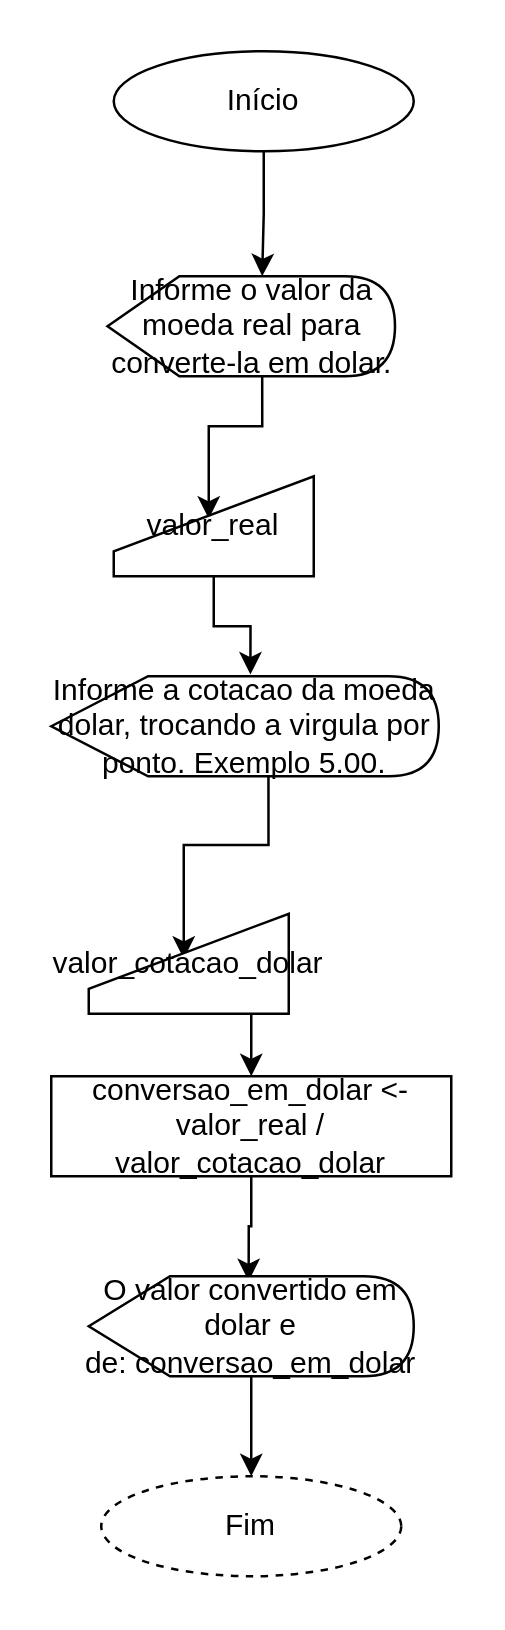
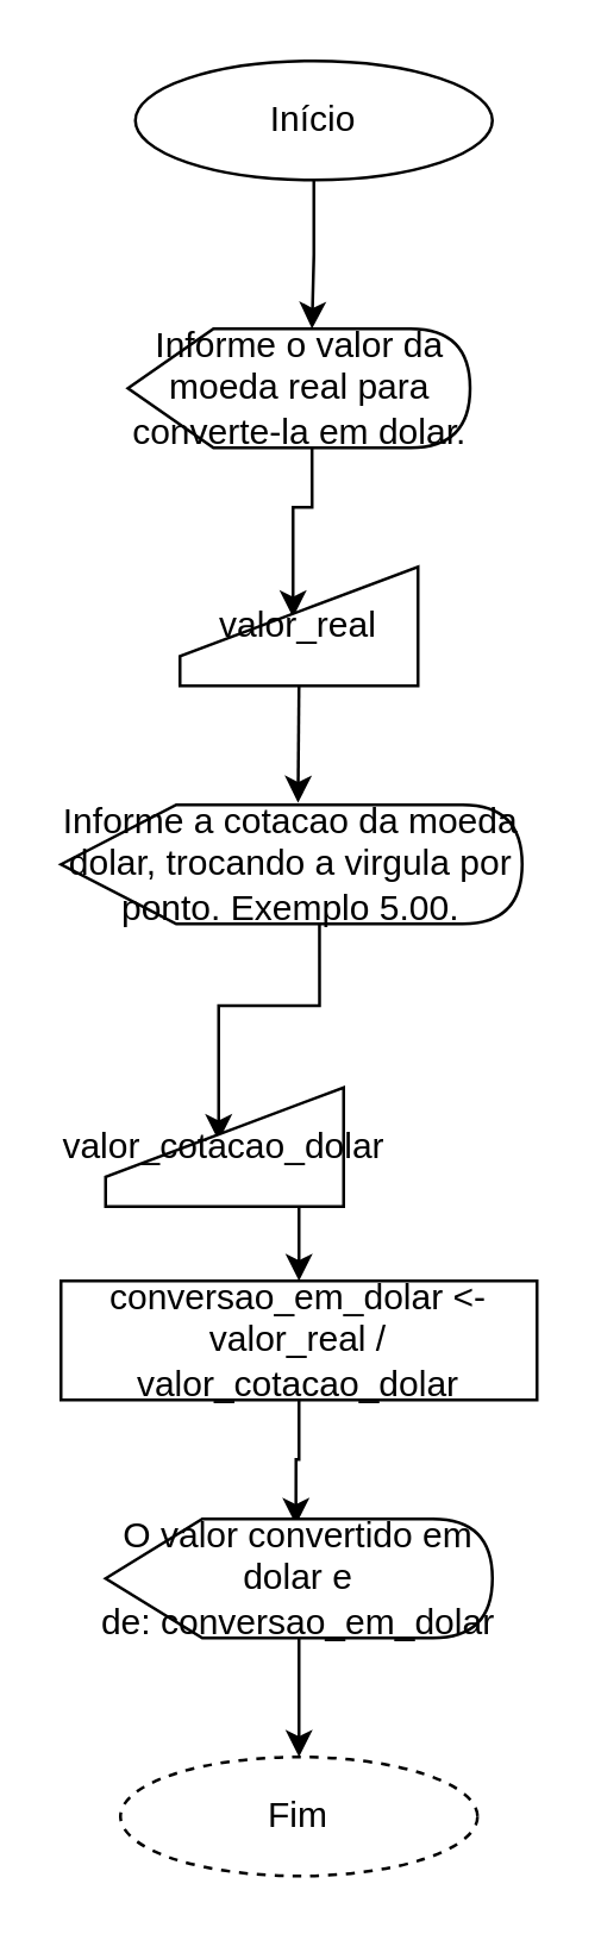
  <mxCell id="0" />
  <mxCell id="1" parent="0" />
  <mxCell id="2" style="edgeStyle=orthogonalEdgeStyle;rounded=0;orthogonalLoop=1;jettySize=auto;html=1;exitX=0.5;exitY=1;exitDx=0;exitDy=0;entryX=0;entryY=0;entryDx=61.875;entryDy=0;entryPerimeter=0;" edge="1" parent="1" source="3" target="5"><mxGeometry relative="1" as="geometry" /></mxCell>
  <mxCell id="3" value="Início" style="ellipse;whiteSpace=wrap;html=1;" vertex="1" parent="1"><mxGeometry x="45" y="20" width="120" height="40" as="geometry" /></mxCell>
  <mxCell id="4" style="edgeStyle=orthogonalEdgeStyle;rounded=0;orthogonalLoop=1;jettySize=auto;html=1;exitX=0;exitY=0;exitDx=61.875;exitDy=40;exitPerimeter=0;entryX=0.475;entryY=0.425;entryDx=0;entryDy=0;entryPerimeter=0;" edge="1" parent="1" source="5" target="7"><mxGeometry relative="1" as="geometry" /></mxCell>
  <mxCell id="5" value="Informe o valor da moeda real para converte-la em dolar." style="shape=display;whiteSpace=wrap;html=1;" vertex="1" parent="1"><mxGeometry x="42.5" y="110" width="115" height="40" as="geometry" /></mxCell>
  <mxCell id="6" style="edgeStyle=orthogonalEdgeStyle;rounded=0;orthogonalLoop=1;jettySize=auto;html=1;exitX=0.5;exitY=1;exitDx=0;exitDy=0;entryX=0.514;entryY=-0.017;entryDx=0;entryDy=0;entryPerimeter=0;" edge="1" parent="1" source="7" target="9"><mxGeometry relative="1" as="geometry" /></mxCell>
- <mxCell id="7" value="valor_real" style="shape=manualInput;whiteSpace=wrap;html=1;" vertex="1" parent="1"><mxGeometry x="45" y="190" width="80" height="40" as="geometry" /></mxCell>
+ <mxCell id="7" value="valor_real" style="shape=manualInput;whiteSpace=wrap;html=1;" vertex="1" parent="1"><mxGeometry x="60" y="190" width="80" height="40" as="geometry" /></mxCell>
  <mxCell id="8" style="edgeStyle=orthogonalEdgeStyle;rounded=0;orthogonalLoop=1;jettySize=auto;html=1;exitX=0;exitY=0;exitDx=86.875;exitDy=40;exitPerimeter=0;entryX=0.475;entryY=0.45;entryDx=0;entryDy=0;entryPerimeter=0;" edge="1" parent="1" source="9" target="12"><mxGeometry relative="1" as="geometry" /></mxCell>
  <mxCell id="9" value="Informe a cotacao da moeda dolar, trocando a virgula por ponto. Exemplo 5.00." style="shape=display;whiteSpace=wrap;html=1;" vertex="1" parent="1"><mxGeometry x="20" y="270" width="155" height="40" as="geometry" /></mxCell>
  <mxCell id="10" value="Fim" style="ellipse;whiteSpace=wrap;html=1;dashed=1;" vertex="1" parent="1"><mxGeometry x="40" y="590" width="120" height="40" as="geometry" /></mxCell>
  <mxCell id="11" style="edgeStyle=orthogonalEdgeStyle;rounded=0;orthogonalLoop=1;jettySize=auto;html=1;exitX=0.5;exitY=1;exitDx=0;exitDy=0;entryX=0.5;entryY=0;entryDx=0;entryDy=0;" edge="1" parent="1" source="12" target="14"><mxGeometry relative="1" as="geometry" /></mxCell>
  <mxCell id="12" value="valor_cotacao_dolar" style="shape=manualInput;whiteSpace=wrap;html=1;" vertex="1" parent="1"><mxGeometry x="35" y="365" width="80" height="40" as="geometry" /></mxCell>
  <mxCell id="13" style="edgeStyle=orthogonalEdgeStyle;rounded=0;orthogonalLoop=1;jettySize=auto;html=1;exitX=0.5;exitY=1;exitDx=0;exitDy=0;entryX=0.492;entryY=0.05;entryDx=0;entryDy=0;entryPerimeter=0;" edge="1" parent="1" source="14" target="16"><mxGeometry relative="1" as="geometry" /></mxCell>
  <mxCell id="14" value="conversao_em_dolar &amp;lt;- valor_real / valor_cotacao_dolar" style="rounded=0;whiteSpace=wrap;html=1;" vertex="1" parent="1"><mxGeometry x="20" y="430" width="160" height="40" as="geometry" /></mxCell>
  <mxCell id="15" style="edgeStyle=orthogonalEdgeStyle;rounded=0;orthogonalLoop=1;jettySize=auto;html=1;exitX=0;exitY=0;exitDx=65;exitDy=40;exitPerimeter=0;entryX=0.5;entryY=0;entryDx=0;entryDy=0;" edge="1" parent="1" source="16" target="10"><mxGeometry relative="1" as="geometry" /></mxCell>
  <mxCell id="16" value="O valor convertido em dolar e de:&amp;nbsp;conversao_em_dolar" style="shape=display;whiteSpace=wrap;html=1;" vertex="1" parent="1"><mxGeometry x="35" y="510" width="130" height="40" as="geometry" /></mxCell>
